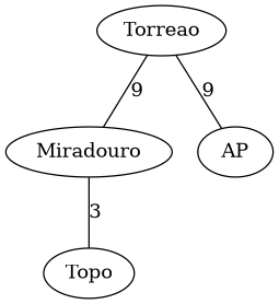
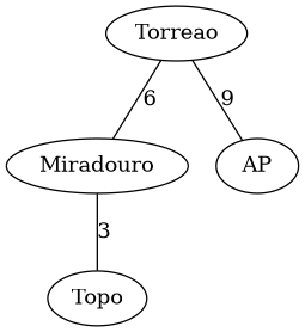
  graph {
    Torreao
    Miradouro
    AP
    Topo
-   Torreao -- Miradouro [label=9]
+   Torreao -- Miradouro [label=6]
    Torreao -- AP [label=9]
    Miradouro -- Topo [label=3]
  }
